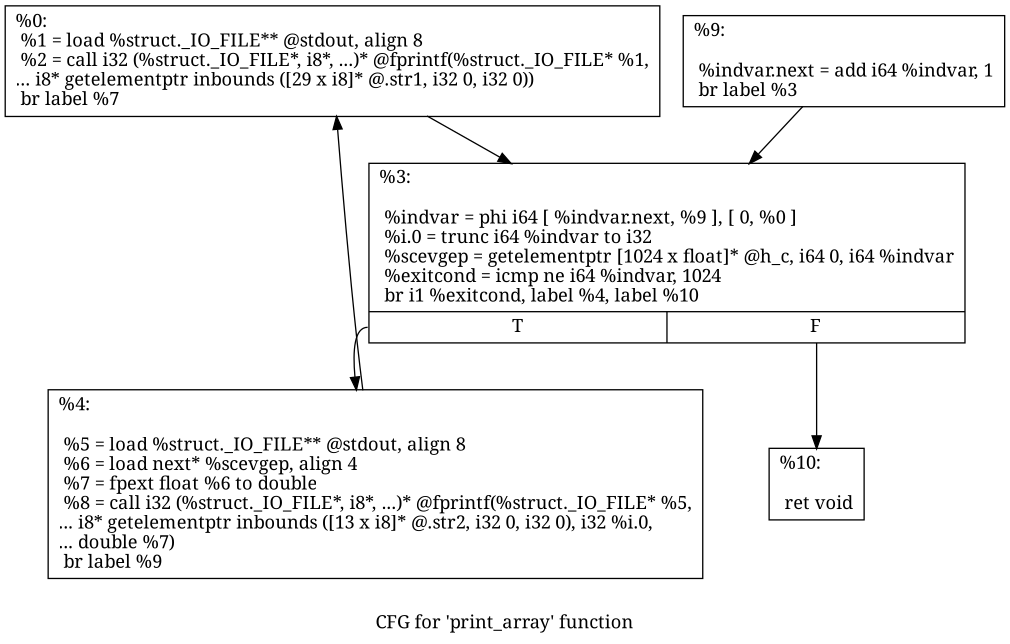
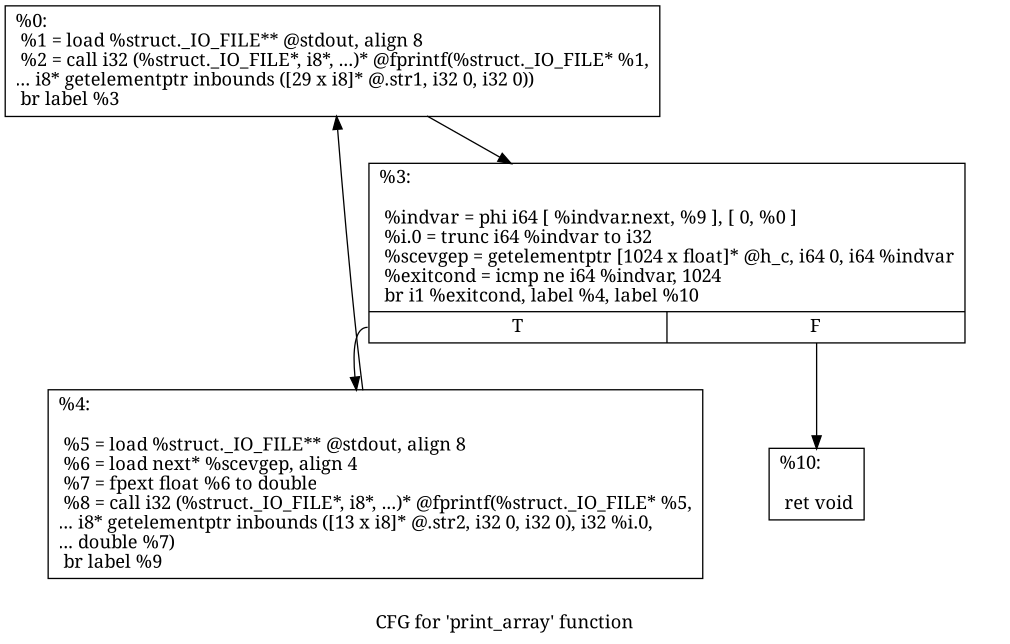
  digraph {
    fontname="Noto Serif"
    label="CFG for 'print_array' function"
    node [fontname="Noto Serif" shape=record]
    edge [fontname="Noto Serif"]
-   n1 [label="{%0:\l  %1 = load %struct._IO_FILE** @stdout, align 8\l  %2 = call i32 (%struct._IO_FILE*, i8*, ...)* @fprintf(%struct._IO_FILE* %1,\l... i8* getelementptr inbounds ([29 x i8]* @.str1, i32 0, i32 0))\l  br label %7\l}"]
+   n1 [label="{%0:\l  %1 = load %struct._IO_FILE** @stdout, align 8\l  %2 = call i32 (%struct._IO_FILE*, i8*, ...)* @fprintf(%struct._IO_FILE* %1,\l... i8* getelementptr inbounds ([29 x i8]* @.str1, i32 0, i32 0))\l  br label %3\l}"]
    n2 [label="{%3:\l\l  %indvar = phi i64 [ %indvar.next, %9 ], [ 0, %0 ]\l  %i.0 = trunc i64 %indvar to i32\l  %scevgep = getelementptr [1024 x float]* @h_c, i64 0, i64 %indvar\l  %exitcond = icmp ne i64 %indvar, 1024\l  br i1 %exitcond, label %4, label %10\l|{<s0>T|<s1>F}}"]
    n3 [label="{%4:\l\l  %5 = load %struct._IO_FILE** @stdout, align 8\l  %6 = load next* %scevgep, align 4\l  %7 = fpext float %6 to double\l  %8 = call i32 (%struct._IO_FILE*, i8*, ...)* @fprintf(%struct._IO_FILE* %5,\l... i8* getelementptr inbounds ([13 x i8]* @.str2, i32 0, i32 0), i32 %i.0,\l... double %7)\l  br label %9\l}"]
    n4 [label="{%10:\l\l  ret void\l}"]
-   n5 [label="{%9:\l\l  %indvar.next = add i64 %indvar, 1\l  br label %3\l}"]
    n1 -> n2
    n2 -> n3 [tailport=s0]
    n2 -> n4 [tailport=s1]
    n3 -> n1
-   n5 -> n2
  }
